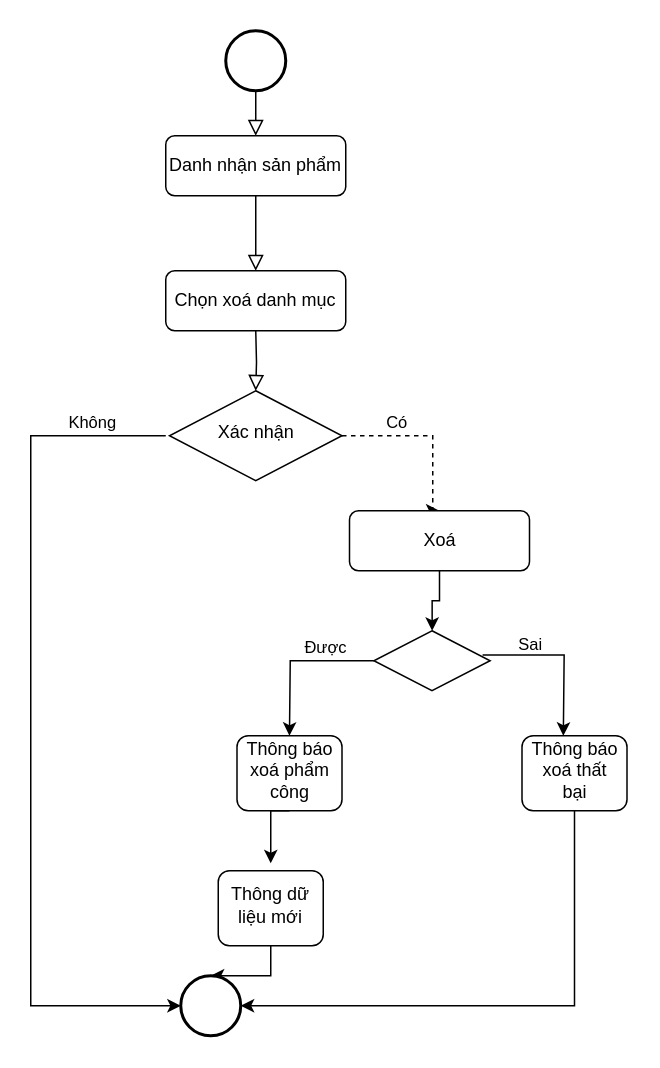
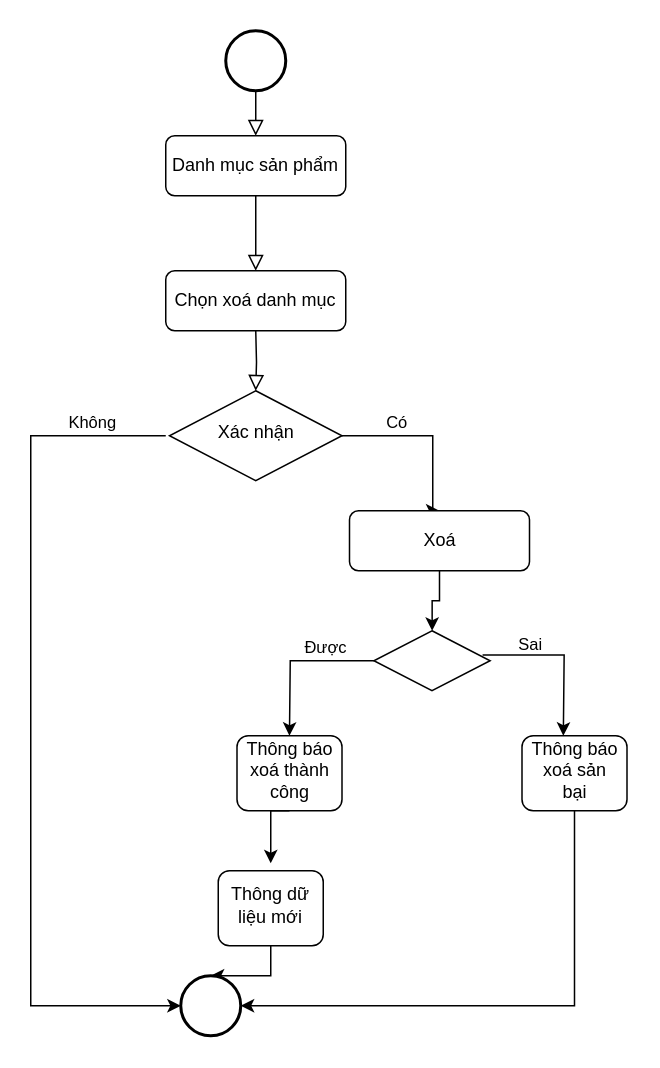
  <mxCell id="0" />
  <mxCell id="1" parent="0" />
  <mxCell id="2" value="" style="rounded=0;html=1;jettySize=auto;orthogonalLoop=1;fontSize=11;endArrow=block;endFill=0;endSize=8;strokeWidth=1;shadow=0;labelBackgroundColor=none;edgeStyle=orthogonalEdgeStyle;" parent="1" source="3" edge="1"><mxGeometry relative="1" as="geometry"><mxPoint x="170" y="180" as="targetPoint" /></mxGeometry></mxCell>
- <mxCell id="3" value="Danh nhận sản phẩm" style="rounded=1;whiteSpace=wrap;html=1;fontSize=12;glass=0;strokeWidth=1;shadow=0;" parent="1" vertex="1"><mxGeometry x="110" y="90" width="120" height="40" as="geometry" /></mxCell>
+ <mxCell id="3" value="Danh mục sản phẩm" style="rounded=1;whiteSpace=wrap;html=1;fontSize=12;glass=0;strokeWidth=1;shadow=0;" parent="1" vertex="1"><mxGeometry x="110" y="90" width="120" height="40" as="geometry" /></mxCell>
  <mxCell id="4" value="" style="strokeWidth=2;html=1;shape=mxgraph.flowchart.start_2;whiteSpace=wrap;" vertex="1" parent="1"><mxGeometry x="150" y="20" width="40" height="40" as="geometry" /></mxCell>
  <mxCell id="5" value="Chọn xoá danh mục" style="rounded=1;whiteSpace=wrap;html=1;fontSize=12;glass=0;strokeWidth=1;shadow=0;" vertex="1" parent="1"><mxGeometry x="110" y="180" width="120" height="40" as="geometry" /></mxCell>
- <mxCell id="6" value="" style="edgeStyle=orthogonalEdgeStyle;rounded=0;orthogonalLoop=1;jettySize=auto;html=1;entryX=0.5;entryY=0;entryDx=0;entryDy=0;dashed=1;" edge="1" parent="1" source="8" target="12"><mxGeometry relative="1" as="geometry"><mxPoint x="305" y="290" as="targetPoint" /><Array as="points"><mxPoint x="288" y="290" /></Array></mxGeometry></mxCell>
+ <mxCell id="6" value="" style="edgeStyle=orthogonalEdgeStyle;rounded=0;orthogonalLoop=1;jettySize=auto;html=1;entryX=0.5;entryY=0;entryDx=0;entryDy=0;" edge="1" parent="1" source="8" target="12"><mxGeometry relative="1" as="geometry"><mxPoint x="305" y="290" as="targetPoint" /><Array as="points"><mxPoint x="288" y="290" /></Array></mxGeometry></mxCell>
  <mxCell id="7" value="Có" style="edgeLabel;html=1;align=center;verticalAlign=middle;resizable=0;points=[];" vertex="1" connectable="0" parent="6"><mxGeometry x="-0.372" y="-1" relative="1" as="geometry"><mxPoint y="-11" as="offset" /></mxGeometry></mxCell>
  <mxCell id="8" value="Xác nhận" style="rhombus;whiteSpace=wrap;html=1;shadow=0;fontFamily=Helvetica;fontSize=12;align=center;strokeWidth=1;spacing=6;spacingTop=-4;" vertex="1" parent="1"><mxGeometry x="112.5" y="260" width="115" height="60" as="geometry" /></mxCell>
  <mxCell id="9" value="" style="endArrow=classic;html=1;rounded=0;entryX=0;entryY=0.5;entryDx=0;entryDy=0;entryPerimeter=0;" edge="1" parent="1" target="23"><mxGeometry width="50" height="50" relative="1" as="geometry"><mxPoint x="110" y="290" as="sourcePoint" /><mxPoint x="20" y="660" as="targetPoint" /><Array as="points"><mxPoint x="20" y="290" /><mxPoint x="20" y="670" /></Array></mxGeometry></mxCell>
  <mxCell id="10" value="Không" style="edgeLabel;html=1;align=center;verticalAlign=middle;resizable=0;points=[];" vertex="1" connectable="0" parent="9"><mxGeometry x="0.133" y="-1" relative="1" as="geometry"><mxPoint x="41" y="-243" as="offset" /></mxGeometry></mxCell>
  <mxCell id="11" value="" style="edgeStyle=orthogonalEdgeStyle;rounded=0;orthogonalLoop=1;jettySize=auto;html=1;" edge="1" parent="1" source="12" target="15"><mxGeometry relative="1" as="geometry" /></mxCell>
  <mxCell id="12" value="Xoá" style="rounded=1;whiteSpace=wrap;html=1;fontSize=12;glass=0;strokeWidth=1;shadow=0;" vertex="1" parent="1"><mxGeometry x="232.5" y="340" width="120" height="40" as="geometry" /></mxCell>
  <mxCell id="13" value="" style="edgeStyle=orthogonalEdgeStyle;rounded=0;orthogonalLoop=1;jettySize=auto;html=1;" edge="1" parent="1" source="15"><mxGeometry relative="1" as="geometry"><mxPoint x="192.471" y="490" as="targetPoint" /></mxGeometry></mxCell>
  <mxCell id="14" value="Được&amp;nbsp;" style="edgeLabel;html=1;align=center;verticalAlign=middle;resizable=0;points=[];" vertex="1" connectable="0" parent="13"><mxGeometry x="-0.421" y="-1" relative="1" as="geometry"><mxPoint y="-9" as="offset" /></mxGeometry></mxCell>
  <mxCell id="15" value="" style="rhombus;whiteSpace=wrap;html=1;shadow=0;fontFamily=Helvetica;fontSize=12;align=center;strokeWidth=1;spacing=6;spacingTop=-4;" vertex="1" parent="1"><mxGeometry x="248.75" y="420" width="77.5" height="40" as="geometry" /></mxCell>
  <mxCell id="16" style="edgeStyle=orthogonalEdgeStyle;rounded=0;orthogonalLoop=1;jettySize=auto;html=1;" edge="1" parent="1"><mxGeometry relative="1" as="geometry"><mxPoint x="192.471" y="540" as="sourcePoint" /><mxPoint x="180" y="575" as="targetPoint" /></mxGeometry></mxCell>
- <mxCell id="17" value="Thông báo xoá phẩm công" style="rounded=1;whiteSpace=wrap;html=1;shadow=0;strokeWidth=1;spacing=6;spacingTop=-4;" vertex="1" parent="1"><mxGeometry x="157.5" y="490" width="70" height="50" as="geometry" /></mxCell>
+ <mxCell id="17" value="Thông báo xoá thành công" style="rounded=1;whiteSpace=wrap;html=1;shadow=0;strokeWidth=1;spacing=6;spacingTop=-4;" vertex="1" parent="1"><mxGeometry x="157.5" y="490" width="70" height="50" as="geometry" /></mxCell>
  <mxCell id="18" value="" style="edgeStyle=orthogonalEdgeStyle;rounded=0;orthogonalLoop=1;jettySize=auto;html=1;" edge="1" parent="1" source="19" target="23"><mxGeometry relative="1" as="geometry" /></mxCell>
  <mxCell id="19" value="Thông dữ liệu mới" style="rounded=1;whiteSpace=wrap;html=1;shadow=0;strokeWidth=1;spacing=6;spacingTop=-4;" vertex="1" parent="1"><mxGeometry x="145" y="580" width="70" height="50" as="geometry" /></mxCell>
  <mxCell id="20" value="" style="edgeStyle=orthogonalEdgeStyle;rounded=0;orthogonalLoop=1;jettySize=auto;html=1;exitX=0.935;exitY=0.405;exitDx=0;exitDy=0;exitPerimeter=0;" edge="1" parent="1" source="15"><mxGeometry relative="1" as="geometry"><mxPoint x="431.5" y="440" as="sourcePoint" /><mxPoint x="375.059" y="490" as="targetPoint" /></mxGeometry></mxCell>
  <mxCell id="21" value="Sai" style="edgeLabel;html=1;align=center;verticalAlign=middle;resizable=0;points=[];" vertex="1" connectable="0" parent="20"><mxGeometry x="-0.421" y="-1" relative="1" as="geometry"><mxPoint y="-9" as="offset" /></mxGeometry></mxCell>
- <mxCell id="22" value="Thông báo xoá thất bại" style="rounded=1;whiteSpace=wrap;html=1;shadow=0;strokeWidth=1;spacing=6;spacingTop=-4;" vertex="1" parent="1"><mxGeometry x="347.5" y="490" width="70" height="50" as="geometry" /></mxCell>
+ <mxCell id="22" value="Thông báo xoá sản bại" style="rounded=1;whiteSpace=wrap;html=1;shadow=0;strokeWidth=1;spacing=6;spacingTop=-4;" vertex="1" parent="1"><mxGeometry x="347.5" y="490" width="70" height="50" as="geometry" /></mxCell>
  <mxCell id="23" value="" style="strokeWidth=2;html=1;shape=mxgraph.flowchart.start_2;whiteSpace=wrap;" vertex="1" parent="1"><mxGeometry x="120" y="650" width="40" height="40" as="geometry" /></mxCell>
  <mxCell id="24" value="" style="edgeStyle=orthogonalEdgeStyle;rounded=0;orthogonalLoop=1;jettySize=auto;html=1;entryX=1;entryY=0.5;entryDx=0;entryDy=0;exitX=0.5;exitY=1;exitDx=0;exitDy=0;entryPerimeter=0;" edge="1" parent="1" source="22" target="23"><mxGeometry relative="1" as="geometry"><mxPoint x="287.5" y="595" as="sourcePoint" /><mxPoint x="347.5" y="655" as="targetPoint" /><Array as="points"><mxPoint x="383" y="670" /></Array></mxGeometry></mxCell>
  <mxCell id="25" value="" style="rounded=0;html=1;jettySize=auto;orthogonalLoop=1;fontSize=11;endArrow=block;endFill=0;endSize=8;strokeWidth=1;shadow=0;labelBackgroundColor=none;edgeStyle=orthogonalEdgeStyle;exitX=0.5;exitY=1;exitDx=0;exitDy=0;exitPerimeter=0;" edge="1" parent="1" source="4"><mxGeometry relative="1" as="geometry"><mxPoint x="180" y="140" as="sourcePoint" /><mxPoint x="170" y="90" as="targetPoint" /></mxGeometry></mxCell>
  <mxCell id="26" value="" style="rounded=0;html=1;jettySize=auto;orthogonalLoop=1;fontSize=11;endArrow=block;endFill=0;endSize=8;strokeWidth=1;shadow=0;labelBackgroundColor=none;edgeStyle=orthogonalEdgeStyle;entryX=0.5;entryY=0;entryDx=0;entryDy=0;" edge="1" parent="1" target="8"><mxGeometry relative="1" as="geometry"><mxPoint x="170" y="220" as="sourcePoint" /><mxPoint x="190" y="200" as="targetPoint" /></mxGeometry></mxCell>
